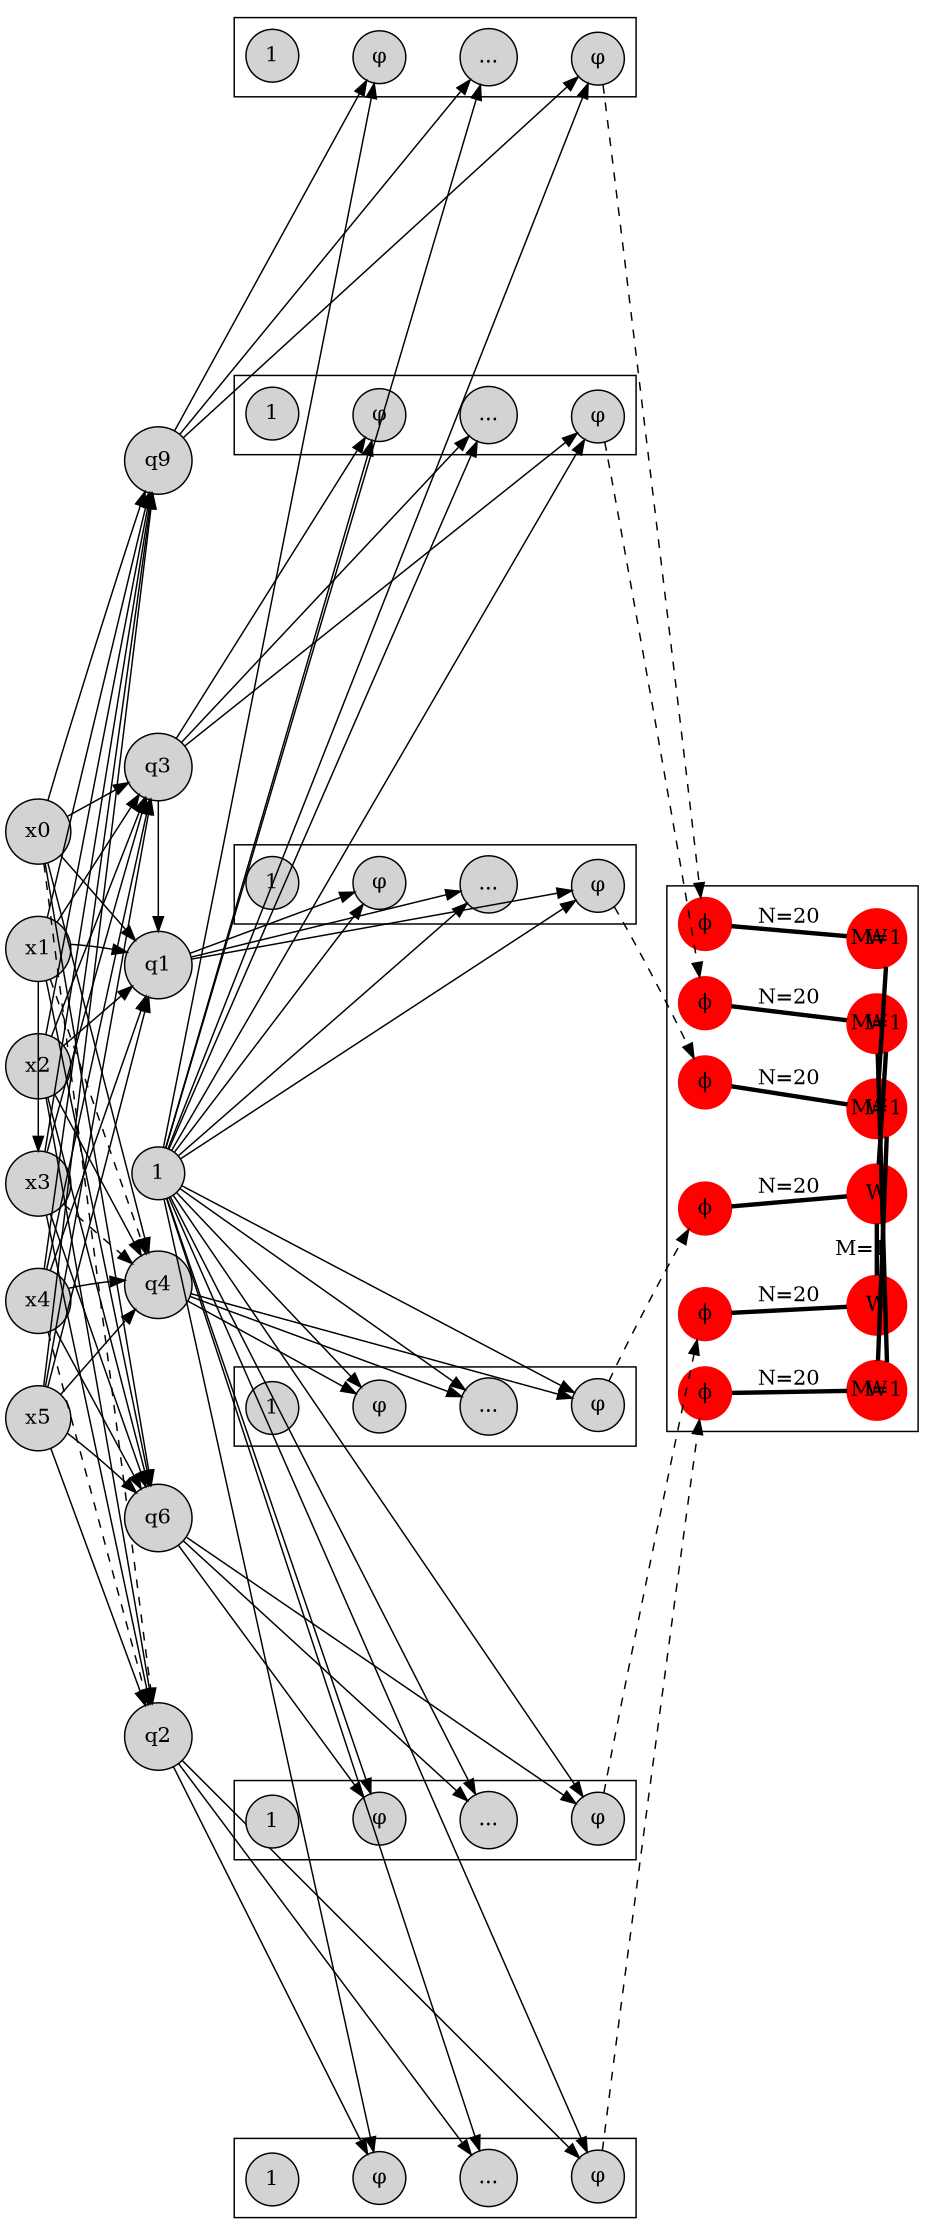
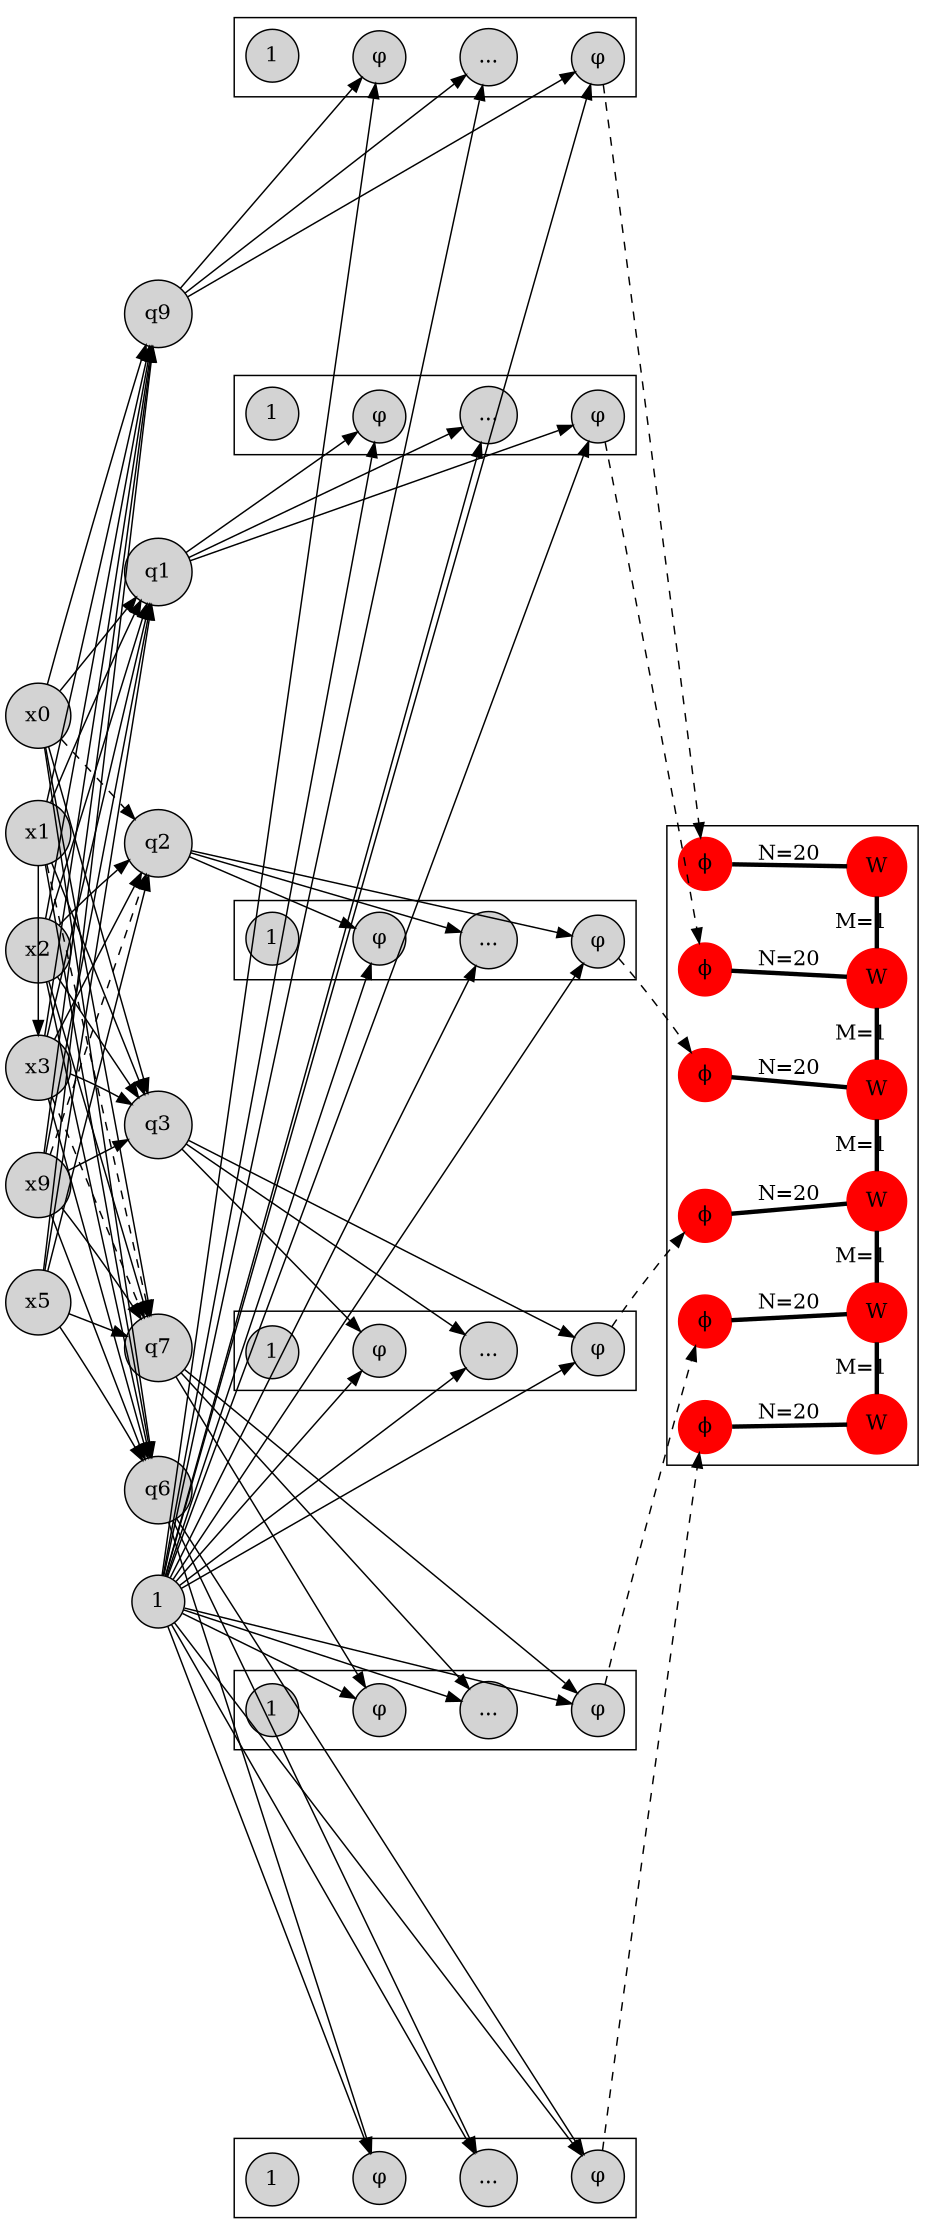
  digraph {
    compound=true
    newrank=true
    rankdir=LR
    splines=false
    node [shape=circle style=filled]
    n1 [label=x0]
    n2 [label=x1]
    n3 [label=x2]
    n4 [label=x3]
-   n5 [label=x4]
+   n5 [label=x9]
    n6 [label=x5]
    n7 [label=q9]
    n8 [label=q1]
    n9 [label=q2]
    n10 [label=q3]
-   n11 [label=q4]
+   n11 [label=q7]
    n12 [label=q6]
    n13 [label=1]
    n14 [label=1]
    n15 [label="φ"]
    n16 [label="..."]
    n17 [label="φ"]
    n18 [label=1]
    n19 [label="φ"]
    n20 [label="..."]
    n21 [label="φ"]
    n22 [label=1]
    n23 [label="φ"]
    n24 [label="..."]
    n25 [label="φ"]
    n26 [label=1]
    n27 [label="φ"]
    n28 [label="..."]
    n29 [label="φ"]
    n30 [label=1]
    n31 [label="φ"]
    n32 [label="..."]
    n33 [label="φ"]
    n34 [label=1]
    n35 [label="φ"]
    n36 [label="..."]
    n37 [label="φ"]
    n38 [color=red label="ϕ"]
    n39 [color=red label="ϕ"]
    n40 [color=red label="ϕ"]
    n41 [color=red label="ϕ"]
    n42 [color=red label="ϕ"]
    n43 [color=red label="ϕ"]
    n44 [color=red label=W]
    n45 [color=red label=W]
    n46 [color=red label=W]
    n47 [color=red label=W]
    n48 [color=red label=W]
    n49 [color=red label=W]
    subgraph sub_1 {
      rank=same
      n1
      n2
      n3
      n4
      n5
      n6
    }
    subgraph sub_2 {
      rank=same
      n7
      n8
      n9
      n10
      n11
      n12
      n13
    }
    subgraph cluster_3 {
      n14
      n15
      n16
      n17
    }
    subgraph cluster_4 {
      n18
      n19
      n20
      n21
    }
    subgraph cluster_5 {
      n22
      n23
      n24
      n25
    }
    subgraph cluster_6 {
      n26
      n27
      n28
      n29
    }
    subgraph cluster_7 {
      n30
      n31
      n32
      n33
    }
    subgraph cluster_8 {
      n34
      n35
      n36
      n37
    }
    subgraph cluster_9 {
      subgraph sub_10 {
        rank=same
        n38
        n39
        n40
        n41
        n42
        n43
      }
      subgraph sub_11 {
        rank=same
        n44
        n45
        n46
        n47
        n48
        n49
      }
    }
    n1 -> n2 [style=invis]
    n1 -> n7 [style=invis]
    n1 -> n7
    n1 -> n8
    n1 -> n9 [style=dashed]
    n1 -> n10
    n1 -> n11
    n1 -> n12
    n2 -> n3 [style=invis]
    n2 -> n4
    n2 -> n7
    n2 -> n8 [style=invis]
    n2 -> n8
    n2 -> n10
    n2 -> n11 [style=dashed]
    n2 -> n12
    n3 -> n4 [style=invis]
    n3 -> n7
    n3 -> n8
    n3 -> n9 [style=invis]
    n3 -> n9
    n3 -> n10
    n3 -> n11
    n3 -> n12
    n4 -> n5 [style=invis]
    n4 -> n7
-   n10 -> n8
+   n4 -> n8
    n4 -> n9
    n4 -> n10 [style=invis]
    n4 -> n10
    n4 -> n11 [style=dashed]
    n4 -> n12
    n5 -> n6 [style=invis]
    n5 -> n7
    n5 -> n8
    n5 -> n9 [style=dashed]
    n5 -> n10
    n5 -> n11 [style=invis]
    n5 -> n11
    n5 -> n12
    n6 -> n7
    n6 -> n8
    n6 -> n9
-   n6 -> n10
    n6 -> n11
    n6 -> n12 [style=invis]
    n6 -> n12
    n7 -> n8 [style=invis]
    n7 -> n14 [style=invis]
    n7 -> n15
    n7 -> n16
    n7 -> n17
    n8 -> n9 [style=invis]
    n8 -> n18 [style=invis]
    n8 -> n19
    n8 -> n20
    n8 -> n21
    n9 -> n10 [style=invis]
    n9 -> n22 [style=invis]
    n9 -> n23
    n9 -> n24
    n9 -> n25
    n10 -> n11 [style=invis]
    n10 -> n26 [style=invis]
    n10 -> n27
    n10 -> n28
    n10 -> n29
    n11 -> n12 [style=invis]
    n11 -> n30 [style=invis]
    n11 -> n31
    n11 -> n32
    n11 -> n33
    n12 -> n13 [style=invis]
    n12 -> n34 [style=invis]
    n12 -> n35
    n12 -> n36
    n12 -> n37
    n13 -> n15
    n13 -> n16
    n13 -> n17
    n13 -> n19
    n13 -> n20
    n13 -> n21
    n13 -> n23
    n13 -> n24
    n13 -> n25
    n13 -> n27
    n13 -> n28
    n13 -> n29
    n13 -> n31
    n13 -> n32
    n13 -> n33
    n13 -> n35
    n13 -> n36
    n13 -> n37
    n14 -> n15 [style=invis]
    n15 -> n16 [style=invis]
    n16 -> n17 [style=invis]
    n17 -> n38 [style=invis]
    n17 -> n38 [style=dashed]
    n18 -> n19 [style=invis]
    n19 -> n20 [style=invis]
    n20 -> n21 [style=invis]
    n21 -> n39 [style=invis]
    n21 -> n39 [style=dashed]
    n22 -> n23 [style=invis]
    n23 -> n24 [style=invis]
    n24 -> n25 [style=invis]
    n25 -> n40 [style=invis]
    n25 -> n40 [style=dashed]
    n26 -> n27 [style=invis]
    n27 -> n28 [style=invis]
    n28 -> n29 [style=invis]
    n29 -> n41 [style=invis]
    n29 -> n41 [style=dashed]
    n30 -> n31 [style=invis]
    n31 -> n32 [style=invis]
    n32 -> n33 [style=invis]
    n33 -> n42 [style=invis]
    n33 -> n42 [style=dashed]
    n34 -> n35 [style=invis]
    n35 -> n36 [style=invis]
    n36 -> n37 [style=invis]
    n37 -> n43 [style=invis]
    n37 -> n43 [style=dashed]
    n38 -> n39 [style=invis]
    n38 -> n44 [style=invis]
    n38 -> n44 [arrowhead=none label="N=20" penwidth=3]
    n39 -> n40 [style=invis]
    n39 -> n45 [style=invis]
    n39 -> n45 [arrowhead=none label="N=20" penwidth=3]
    n40 -> n41 [style=invis]
    n40 -> n46 [style=invis]
    n40 -> n46 [arrowhead=none label="N=20" penwidth=3]
    n41 -> n42 [style=invis]
    n41 -> n47 [style=invis]
    n41 -> n47 [arrowhead=none label="N=20" penwidth=3]
    n42 -> n43 [style=invis]
    n42 -> n48 [style=invis]
    n42 -> n48 [arrowhead=none label="N=20" penwidth=3]
    n43 -> n49 [style=invis]
    n43 -> n49 [arrowhead=none label="N=20" penwidth=3]
    n44 -> n45 [style=invis]
    n44 -> n45 [arrowhead=none label="M=1" penwidth=3]
    n45 -> n46 [style=invis]
    n45 -> n46 [arrowhead=none label="M=1" penwidth=3]
    n46 -> n47 [style=invis]
    n46 -> n47 [arrowhead=none label="M=1" penwidth=3]
    n47 -> n48 [style=invis]
    n47 -> n48 [arrowhead=none label="M=1" penwidth=3]
    n48 -> n49 [style=invis]
    n48 -> n49 [arrowhead=none label="M=1" penwidth=3]
  }
